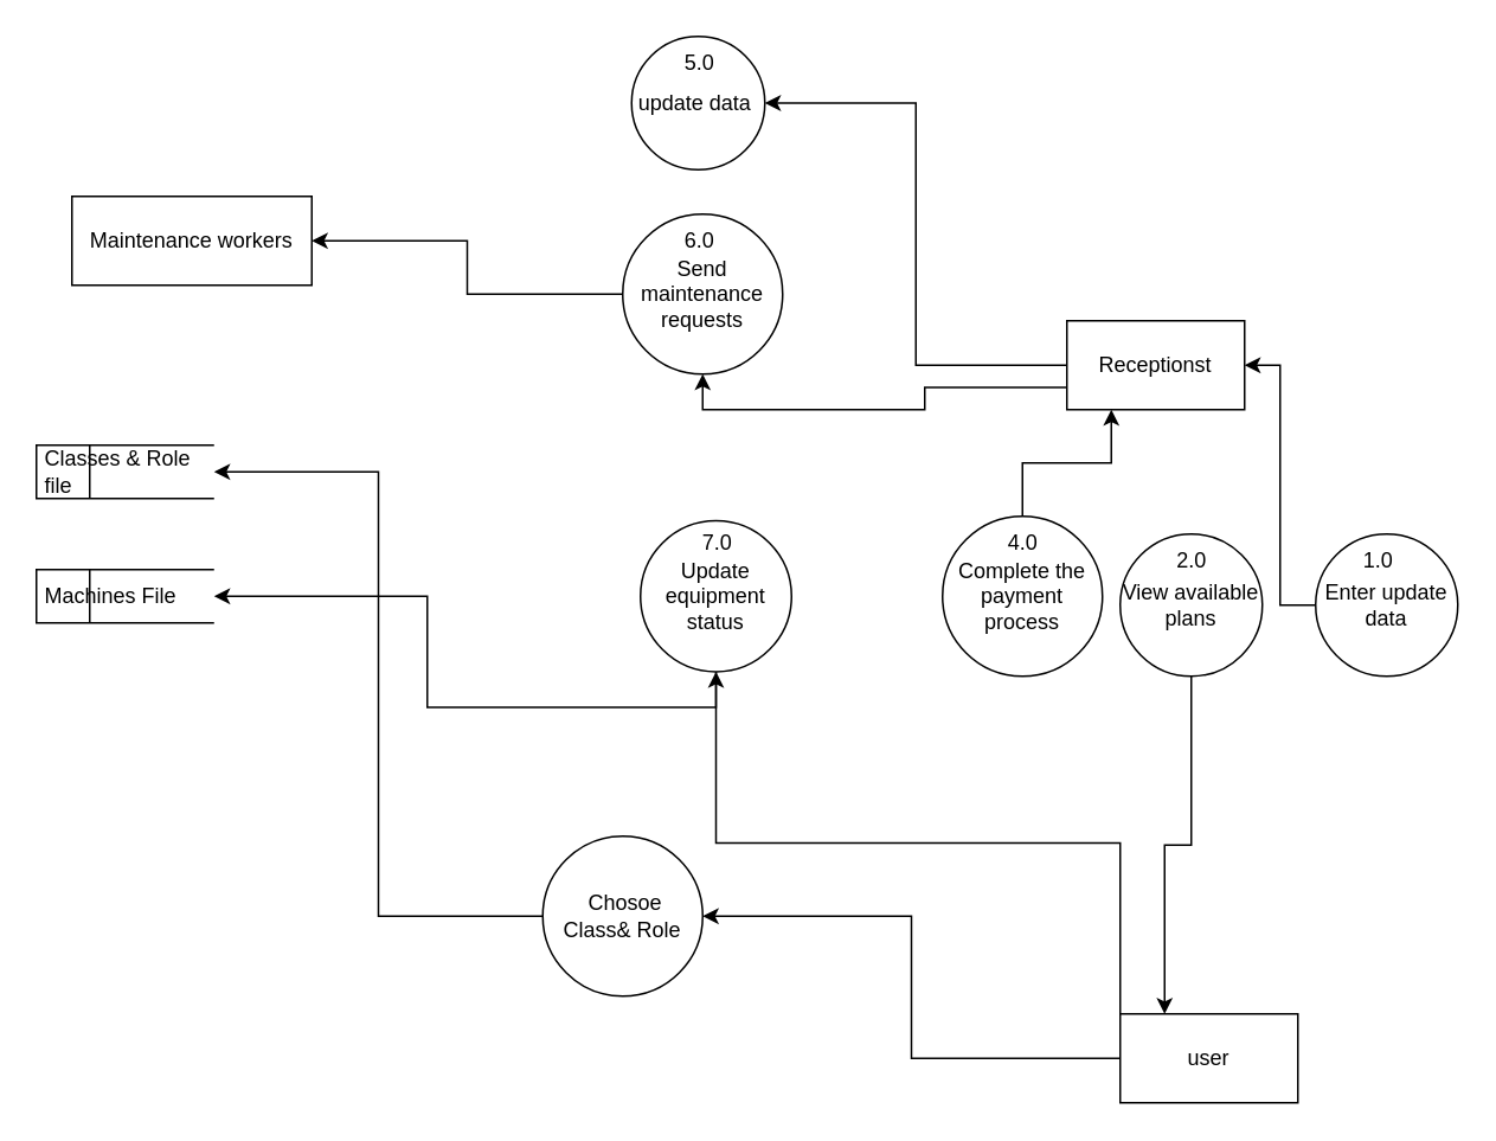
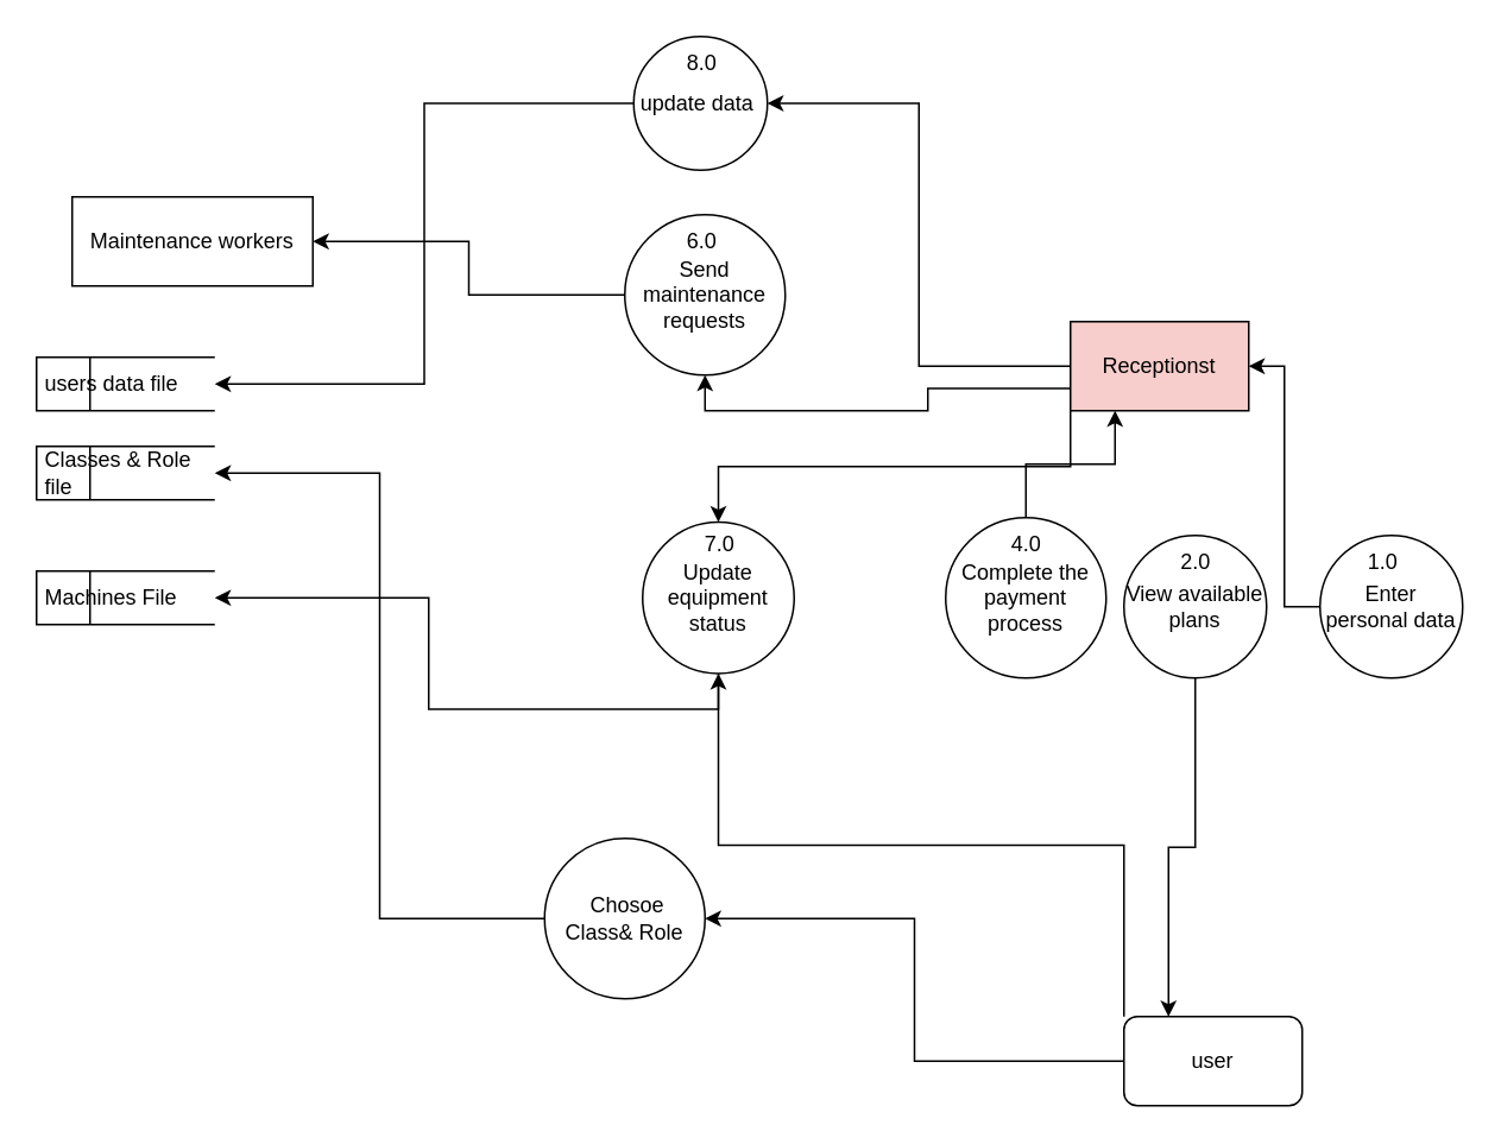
  <mxCell id="0" />
  <mxCell id="1" parent="0" />
  <mxCell id="2" style="edgeStyle=orthogonalEdgeStyle;rounded=0;orthogonalLoop=1;jettySize=auto;html=1;exitX=0;exitY=0.5;exitDx=0;exitDy=0;entryX=1;entryY=0.5;entryDx=0;entryDy=0;" edge="1" parent="1" source="4" target="18"><mxGeometry relative="1" as="geometry" /></mxCell>
  <mxCell id="3" style="edgeStyle=orthogonalEdgeStyle;rounded=0;orthogonalLoop=1;jettySize=auto;html=1;exitX=0;exitY=0;exitDx=0;exitDy=0;" edge="1" parent="1" source="4" target="31"><mxGeometry relative="1" as="geometry" /></mxCell>
- <mxCell id="4" value="user" style="html=1;dashed=0;whiteSpace=wrap;" vertex="1" parent="1"><mxGeometry x="630" y="570" width="100" height="50" as="geometry" /></mxCell>
+ <mxCell id="4" value="user" style="html=1;dashed=0;whiteSpace=wrap;rounded=1;" vertex="1" parent="1"><mxGeometry x="630" y="570" width="100" height="50" as="geometry" /></mxCell>
  <mxCell id="5" style="edgeStyle=orthogonalEdgeStyle;rounded=0;orthogonalLoop=1;jettySize=auto;html=1;exitX=0;exitY=0.5;exitDx=0;exitDy=0;entryX=1;entryY=0.5;entryDx=0;entryDy=0;" edge="1" parent="1" source="8" target="16"><mxGeometry relative="1" as="geometry" /></mxCell>
  <mxCell id="6" style="edgeStyle=orthogonalEdgeStyle;rounded=0;orthogonalLoop=1;jettySize=auto;html=1;exitX=0;exitY=0.75;exitDx=0;exitDy=0;entryX=0.5;entryY=1;entryDx=0;entryDy=0;" edge="1" parent="1" source="8" target="27"><mxGeometry relative="1" as="geometry" /></mxCell>
- <mxCell id="8" value="Receptionst" style="html=1;dashed=0;whiteSpace=wrap;" vertex="1" parent="1"><mxGeometry x="600" y="180" width="100" height="50" as="geometry" /></mxCell>
+ <mxCell id="7" style="edgeStyle=orthogonalEdgeStyle;rounded=0;orthogonalLoop=1;jettySize=auto;html=1;exitX=0;exitY=1;exitDx=0;exitDy=0;entryX=0.5;entryY=0;entryDx=0;entryDy=0;" edge="1" parent="1" source="8" target="31"><mxGeometry relative="1" as="geometry" /></mxCell>
+ <mxCell id="8" value="Receptionst" style="html=1;dashed=0;whiteSpace=wrap;fillColor=#f8cecc;" vertex="1" parent="1"><mxGeometry x="600" y="180" width="100" height="50" as="geometry" /></mxCell>
+ <mxCell id="9" value="users data file" style="html=1;dashed=0;whiteSpace=wrap;shape=mxgraph.dfd.dataStoreID;align=left;spacingLeft=3;points=[[0,0],[0.5,0],[1,0],[0,0.5],[1,0.5],[0,1],[0.5,1],[1,1]];" vertex="1" parent="1"><mxGeometry x="20" y="200" width="100" height="30" as="geometry" /></mxCell>
  <mxCell id="10" value="Classes &amp;amp; Role file&amp;nbsp;" style="html=1;dashed=0;whiteSpace=wrap;shape=mxgraph.dfd.dataStoreID;align=left;spacingLeft=3;points=[[0,0],[0.5,0],[1,0],[0,0.5],[1,0.5],[0,1],[0.5,1],[1,1]];" vertex="1" parent="1"><mxGeometry x="20" y="250" width="100" height="30" as="geometry" /></mxCell>
  <mxCell id="11" value="Machines File" style="html=1;dashed=0;whiteSpace=wrap;shape=mxgraph.dfd.dataStoreID;align=left;spacingLeft=3;points=[[0,0],[0.5,0],[1,0],[0,0.5],[1,0.5],[0,1],[0.5,1],[1,1]];" vertex="1" parent="1"><mxGeometry x="20" y="320" width="100" height="30" as="geometry" /></mxCell>
  <mxCell id="12" style="edgeStyle=orthogonalEdgeStyle;rounded=0;orthogonalLoop=1;jettySize=auto;html=1;entryX=1;entryY=0.5;entryDx=0;entryDy=0;" edge="1" parent="1" source="13" target="8"><mxGeometry relative="1" as="geometry" /></mxCell>
- <mxCell id="13" value="Enter update data" style="shape=ellipse;html=1;dashed=0;whiteSpace=wrap;aspect=fixed;perimeter=ellipsePerimeter;" vertex="1" parent="1"><mxGeometry x="740" y="300" width="80" height="80" as="geometry" /></mxCell>
+ <mxCell id="13" value="Enter personal data" style="shape=ellipse;html=1;dashed=0;whiteSpace=wrap;aspect=fixed;perimeter=ellipsePerimeter;" vertex="1" parent="1"><mxGeometry x="740" y="300" width="80" height="80" as="geometry" /></mxCell>
  <mxCell id="14" value="1.0" style="text;html=1;align=center;verticalAlign=middle;resizable=0;points=[];autosize=1;strokeColor=none;fillColor=none;" vertex="1" parent="1"><mxGeometry x="755" y="300" width="40" height="30" as="geometry" /></mxCell>
+ <mxCell id="15" style="edgeStyle=orthogonalEdgeStyle;rounded=0;orthogonalLoop=1;jettySize=auto;html=1;exitX=0;exitY=0.5;exitDx=0;exitDy=0;entryX=1;entryY=0.5;entryDx=0;entryDy=0;" edge="1" parent="1" source="16" target="9"><mxGeometry relative="1" as="geometry" /></mxCell>
  <mxCell id="16" value="update data&amp;nbsp;" style="shape=ellipse;html=1;dashed=0;whiteSpace=wrap;aspect=fixed;perimeter=ellipsePerimeter;" vertex="1" parent="1"><mxGeometry x="355" y="20" width="75" height="75" as="geometry" /></mxCell>
  <mxCell id="17" style="edgeStyle=orthogonalEdgeStyle;rounded=0;orthogonalLoop=1;jettySize=auto;html=1;exitX=0;exitY=0.5;exitDx=0;exitDy=0;entryX=1;entryY=0.5;entryDx=0;entryDy=0;" edge="1" parent="1" source="18" target="10"><mxGeometry relative="1" as="geometry" /></mxCell>
  <mxCell id="18" value="&amp;nbsp;Chosoe&lt;div&gt;Class&amp;amp; Role&lt;/div&gt;" style="shape=ellipse;html=1;dashed=0;whiteSpace=wrap;aspect=fixed;perimeter=ellipsePerimeter;" vertex="1" parent="1"><mxGeometry x="305" y="470" width="90" height="90" as="geometry" /></mxCell>
  <mxCell id="19" style="edgeStyle=orthogonalEdgeStyle;rounded=0;orthogonalLoop=1;jettySize=auto;html=1;exitX=0.5;exitY=1;exitDx=0;exitDy=0;entryX=0.25;entryY=0;entryDx=0;entryDy=0;" edge="1" parent="1" source="20" target="4"><mxGeometry relative="1" as="geometry" /></mxCell>
  <mxCell id="20" value="View available plans" style="shape=ellipse;html=1;dashed=0;whiteSpace=wrap;aspect=fixed;perimeter=ellipsePerimeter;" vertex="1" parent="1"><mxGeometry x="630" y="300" width="80" height="80" as="geometry" /></mxCell>
  <mxCell id="21" value="2.0" style="text;html=1;align=center;verticalAlign=middle;resizable=0;points=[];autosize=1;strokeColor=none;fillColor=none;" vertex="1" parent="1"><mxGeometry x="650" y="300" width="40" height="30" as="geometry" /></mxCell>
  <mxCell id="22" style="edgeStyle=orthogonalEdgeStyle;rounded=0;orthogonalLoop=1;jettySize=auto;html=1;entryX=0.25;entryY=1;entryDx=0;entryDy=0;" edge="1" parent="1" source="23" target="8"><mxGeometry relative="1" as="geometry" /></mxCell>
  <mxCell id="23" value="Complete the payment process" style="shape=ellipse;html=1;dashed=0;whiteSpace=wrap;aspect=fixed;perimeter=ellipsePerimeter;" vertex="1" parent="1"><mxGeometry x="530" y="290" width="90" height="90" as="geometry" /></mxCell>
  <mxCell id="24" value="4.0" style="text;html=1;align=center;verticalAlign=middle;resizable=0;points=[];autosize=1;strokeColor=none;fillColor=none;" vertex="1" parent="1"><mxGeometry x="555" y="290" width="40" height="30" as="geometry" /></mxCell>
- <mxCell id="25" value="5.0" style="text;html=1;align=center;verticalAlign=middle;resizable=0;points=[];autosize=1;strokeColor=none;fillColor=none;" vertex="1" parent="1"><mxGeometry x="372.5" y="20" width="40" height="30" as="geometry" /></mxCell>
+ <mxCell id="25" value="8.0" style="text;html=1;align=center;verticalAlign=middle;resizable=0;points=[];autosize=1;strokeColor=none;fillColor=none;" vertex="1" parent="1"><mxGeometry x="372.5" y="20" width="40" height="30" as="geometry" /></mxCell>
  <mxCell id="26" style="edgeStyle=orthogonalEdgeStyle;rounded=0;orthogonalLoop=1;jettySize=auto;html=1;entryX=1;entryY=0.5;entryDx=0;entryDy=0;" edge="1" parent="1" source="27" target="28"><mxGeometry relative="1" as="geometry" /></mxCell>
  <mxCell id="27" value="Send maintenance requests" style="shape=ellipse;html=1;dashed=0;whiteSpace=wrap;aspect=fixed;perimeter=ellipsePerimeter;" vertex="1" parent="1"><mxGeometry x="350" y="120" width="90" height="90" as="geometry" /></mxCell>
  <mxCell id="28" value="Maintenance workers" style="html=1;dashed=0;whiteSpace=wrap;" vertex="1" parent="1"><mxGeometry x="40" y="110" width="135" height="50" as="geometry" /></mxCell>
  <mxCell id="29" value="6.0" style="text;html=1;align=center;verticalAlign=middle;resizable=0;points=[];autosize=1;strokeColor=none;fillColor=none;" vertex="1" parent="1"><mxGeometry x="372.5" y="120" width="40" height="30" as="geometry" /></mxCell>
  <mxCell id="30" style="edgeStyle=orthogonalEdgeStyle;rounded=0;orthogonalLoop=1;jettySize=auto;html=1;exitX=0.5;exitY=1;exitDx=0;exitDy=0;entryX=1;entryY=0.5;entryDx=0;entryDy=0;" edge="1" parent="1" source="31" target="11"><mxGeometry relative="1" as="geometry" /></mxCell>
  <mxCell id="31" value="Update equipment status" style="shape=ellipse;html=1;dashed=0;whiteSpace=wrap;aspect=fixed;perimeter=ellipsePerimeter;" vertex="1" parent="1"><mxGeometry x="360" y="292.5" width="85" height="85" as="geometry" /></mxCell>
  <mxCell id="32" value="7.0" style="text;html=1;align=center;verticalAlign=middle;resizable=0;points=[];autosize=1;strokeColor=none;fillColor=none;" vertex="1" parent="1"><mxGeometry x="382.5" y="290" width="40" height="30" as="geometry" /></mxCell>
